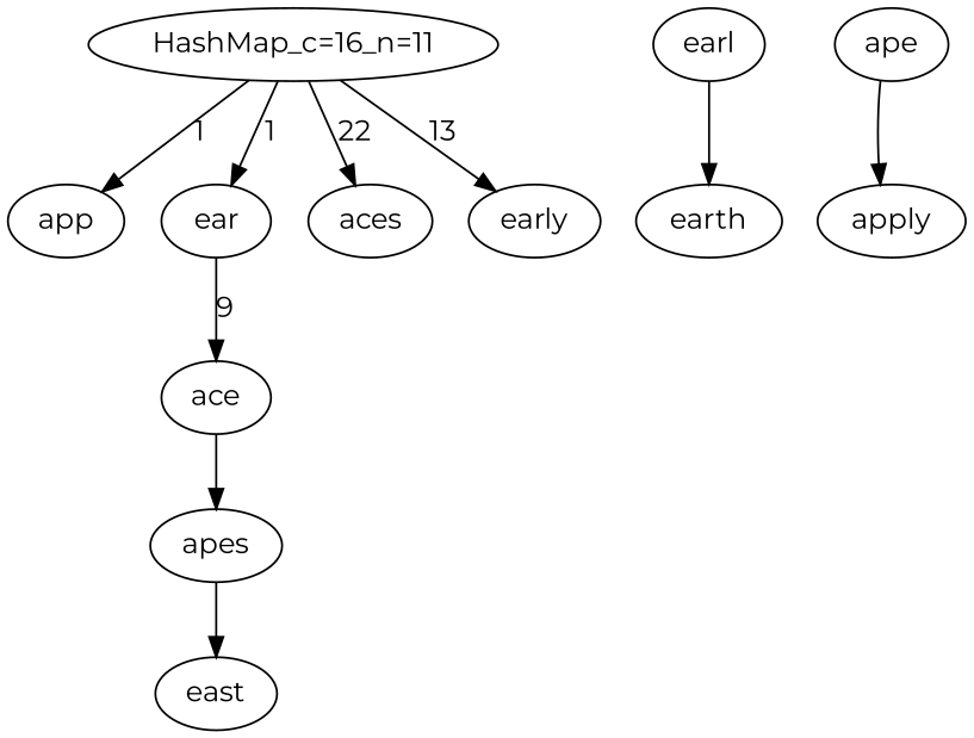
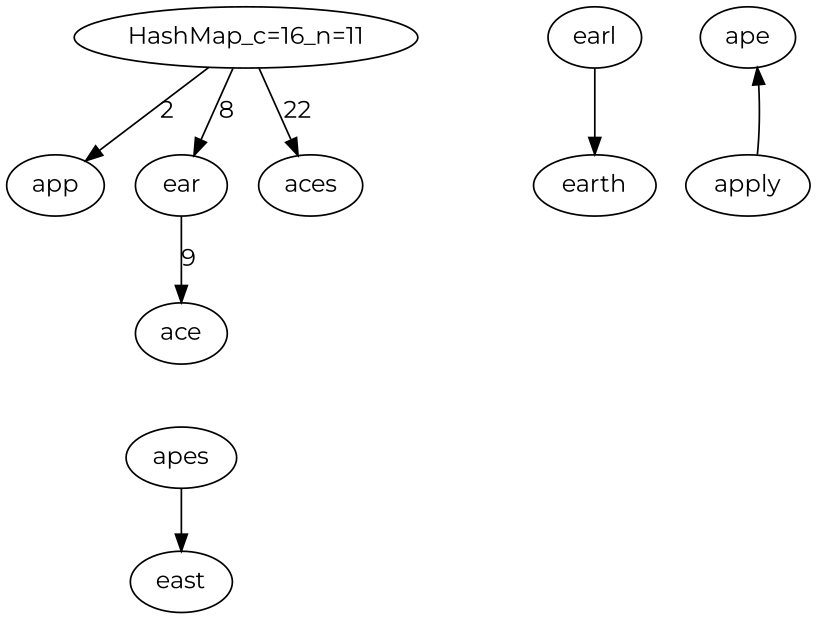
  digraph {
    fontname=Montserrat
    node [fontname=Montserrat]
    edge [fontname=Montserrat]
    "HashMap_c=16_n=11"
    app
    ear
    aces
-   early
    earl
    earth
    ape
    apply
    ace
    apes
    east
-   "HashMap_c=16_n=11" -> app [label=1]
-   "HashMap_c=16_n=11" -> ear [label=1]
+   "HashMap_c=16_n=11" -> app [label=2]
+   "HashMap_c=16_n=11" -> ear [label=8]
    "HashMap_c=16_n=11" -> aces [label=22]
-   "HashMap_c=16_n=11" -> early [label=13]
    ear -> ace [label=9]
    earl -> earth
-   ape -> apply
-   ace -> apes
+   apply -> ape
    apes -> east
  }
